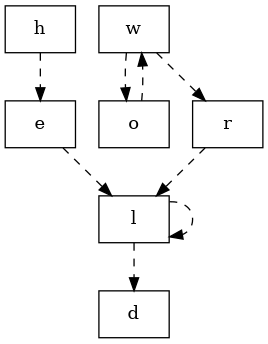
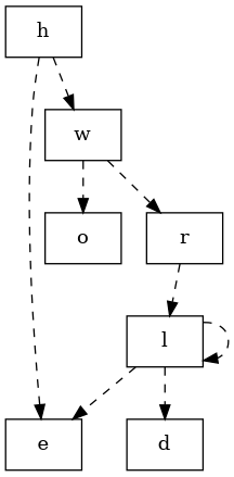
  digraph {
    node [shape=record]
    edge [style=dashed]
    h
    e
    l
    d
    o
    w
    r
    h -> e
-   e -> l
+   l -> e
    l -> l
    l -> d
-   o -> w
+   h -> w
    w -> o
    w -> r
    r -> l
  }
